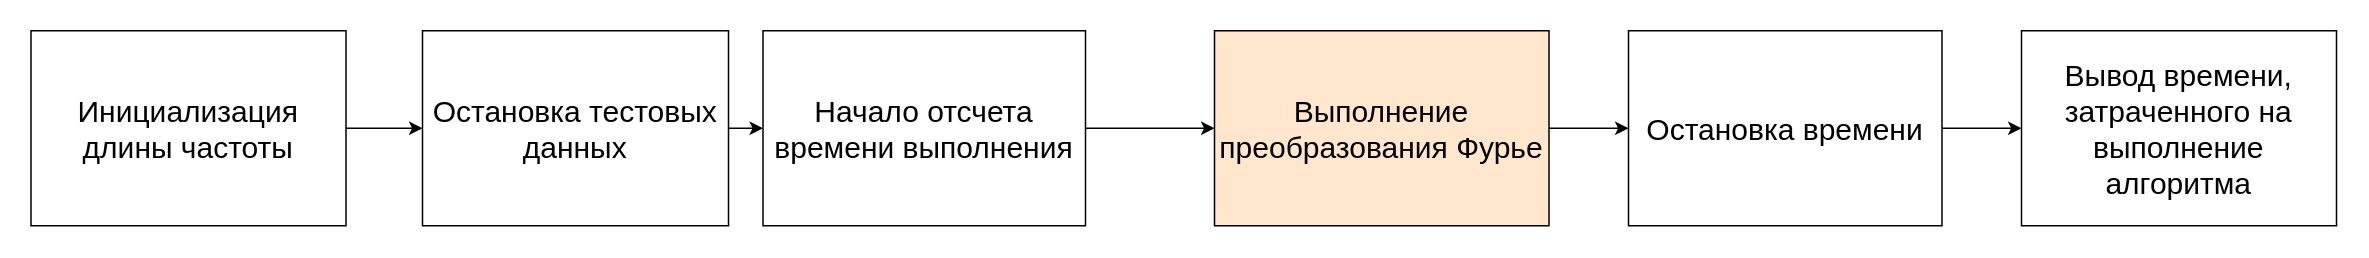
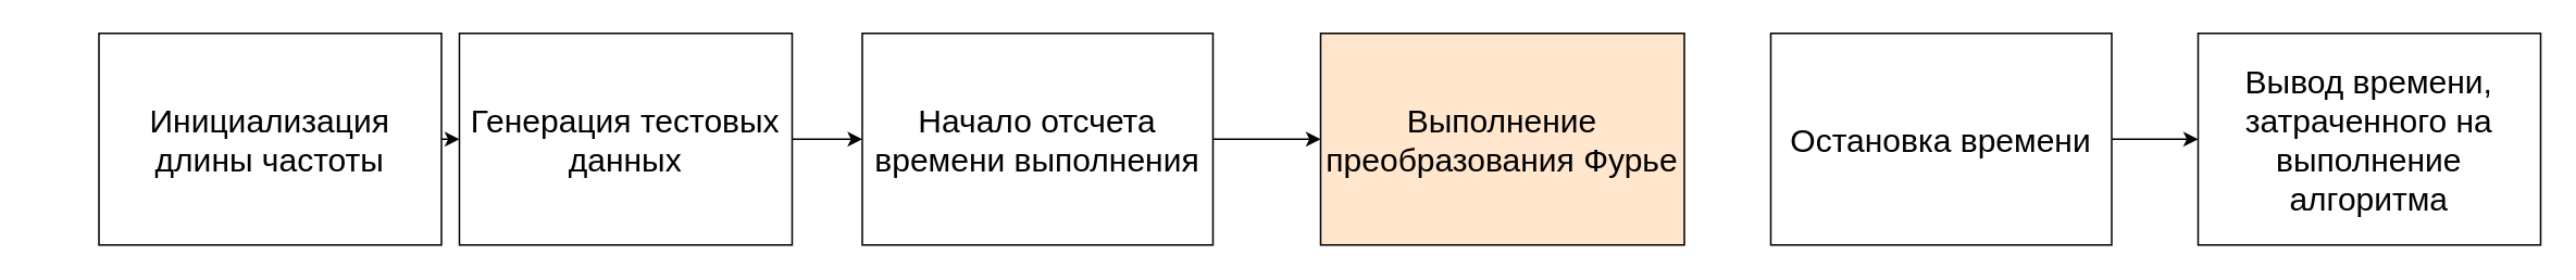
  <mxCell id="0" />
  <mxCell id="1" parent="0" />
- <mxCell id="2" style="edgeStyle=orthogonalEdgeStyle;rounded=0;orthogonalLoop=1;jettySize=auto;html=1;exitX=1;exitY=0.5;exitDx=0;exitDy=0;entryX=0;entryY=0.5;entryDx=0;entryDy=0;" edge="1" parent="1" source="3" target="11"><mxGeometry relative="1" as="geometry" /></mxCell>
  <mxCell id="3" value="&lt;font style=&quot;font-size: 20px;&quot;&gt;Выполнение преобразования Фурье&lt;/font&gt;" style="rounded=0;whiteSpace=wrap;html=1;fontSize=20;fillColor=#ffe6cc;" parent="1" vertex="1"><mxGeometry x="809" y="20" width="223" height="130" as="geometry" /></mxCell>
  <mxCell id="4" style="edgeStyle=orthogonalEdgeStyle;rounded=0;orthogonalLoop=1;jettySize=auto;html=1;exitX=1;exitY=0.5;exitDx=0;exitDy=0;entryX=0;entryY=0.5;entryDx=0;entryDy=0;" edge="1" parent="1" source="5" target="3"><mxGeometry relative="1" as="geometry" /></mxCell>
- <mxCell id="5" value="&lt;font style=&quot;font-size: 20px;&quot;&gt;Начало отсчета времени выполнения&lt;/font&gt;" style="rounded=0;whiteSpace=wrap;html=1;fontSize=20;" parent="1" vertex="1"><mxGeometry x="508" y="20" width="215" height="130" as="geometry" /></mxCell>
+ <mxCell id="5" value="&lt;font style=&quot;font-size: 20px;&quot;&gt;Начало отсчета времени выполнения&lt;/font&gt;" style="rounded=0;whiteSpace=wrap;html=1;fontSize=20;" parent="1" vertex="1"><mxGeometry x="528" y="20" width="215" height="130" as="geometry" /></mxCell>
  <mxCell id="6" style="edgeStyle=orthogonalEdgeStyle;rounded=0;orthogonalLoop=1;jettySize=auto;html=1;exitX=1;exitY=0.5;exitDx=0;exitDy=0;entryX=0;entryY=0.5;entryDx=0;entryDy=0;" edge="1" parent="1" source="7" target="5"><mxGeometry relative="1" as="geometry" /></mxCell>
- <mxCell id="7" value="&lt;font style=&quot;font-size: 20px;&quot;&gt;Остановка тестовых данных&lt;/font&gt;" style="rounded=0;whiteSpace=wrap;html=1;fontSize=20;" parent="1" vertex="1"><mxGeometry x="281" y="20" width="204" height="130" as="geometry" /></mxCell>
+ <mxCell id="7" value="&lt;font style=&quot;font-size: 20px;&quot;&gt;Генерация тестовых данных&lt;/font&gt;" style="rounded=0;whiteSpace=wrap;html=1;fontSize=20;" parent="1" vertex="1"><mxGeometry x="281" y="20" width="204" height="130" as="geometry" /></mxCell>
  <mxCell id="8" style="edgeStyle=orthogonalEdgeStyle;rounded=0;orthogonalLoop=1;jettySize=auto;html=1;exitX=1;exitY=0.5;exitDx=0;exitDy=0;entryX=0;entryY=0.5;entryDx=0;entryDy=0;" edge="1" parent="1" source="9" target="7"><mxGeometry relative="1" as="geometry" /></mxCell>
- <mxCell id="9" value="&lt;font style=&quot;font-size: 20px;&quot;&gt;Инициализация длины частоты&lt;/font&gt;" style="rounded=0;whiteSpace=wrap;html=1;fontSize=20;" parent="1" vertex="1"><mxGeometry x="20" y="20" width="210" height="130" as="geometry" /></mxCell>
+ <mxCell id="9" value="&lt;font style=&quot;font-size: 20px;&quot;&gt;Инициализация длины частоты&lt;/font&gt;" style="rounded=0;whiteSpace=wrap;html=1;fontSize=20;" parent="1" vertex="1"><mxGeometry x="60" y="20" width="210" height="130" as="geometry" /></mxCell>
  <mxCell id="10" style="edgeStyle=orthogonalEdgeStyle;rounded=0;orthogonalLoop=1;jettySize=auto;html=1;exitX=1;exitY=0.5;exitDx=0;exitDy=0;entryX=0;entryY=0.5;entryDx=0;entryDy=0;" edge="1" parent="1" source="11" target="12"><mxGeometry relative="1" as="geometry" /></mxCell>
  <mxCell id="11" value="&lt;font style=&quot;font-size: 20px;&quot;&gt;Остановка времени&lt;/font&gt;" style="rounded=0;whiteSpace=wrap;html=1;fontSize=20;" parent="1" vertex="1"><mxGeometry x="1085" y="20" width="209" height="130" as="geometry" /></mxCell>
  <mxCell id="12" value="&lt;font style=&quot;font-size: 20px;&quot;&gt;Вывод времени, затраченного на выполнение алгоритма&lt;/font&gt;" style="rounded=0;whiteSpace=wrap;html=1;fontSize=20;" parent="1" vertex="1"><mxGeometry x="1347" y="20" width="210" height="130" as="geometry" /></mxCell>
